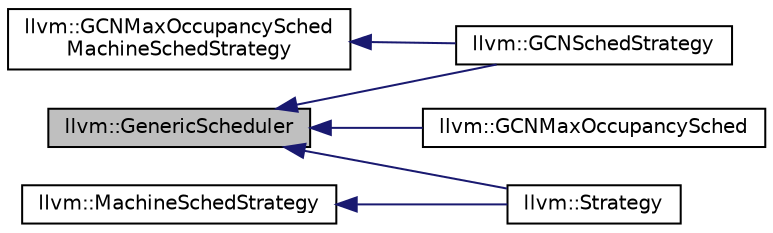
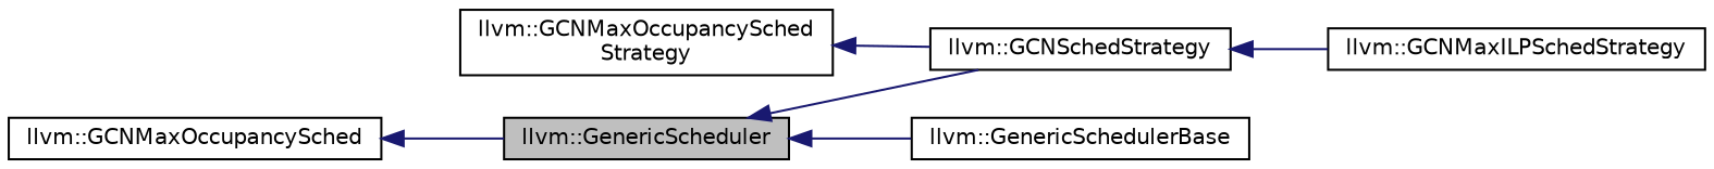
  digraph {
    rankdir=LR
    node [color=black fontname=Helvetica fontsize=10 shape=record]
    edge [color=midnightblue dir=back fontname=Helvetica fontsize=10 labelfontname=Helvetica labelfontsize=10 style=solid]
    n1 [fillcolor=grey75 fontcolor=black height=0.2 label="llvm::GenericScheduler" style=filled width=0.4]
    n2 [height=0.2 label="llvm::GCNSchedStrategy" width=0.4]
    n3 [height=0.2 label="llvm::GCNMaxOccupancySched" width=0.4]
-   n4 [height=0.2 label="llvm::Strategy" width=0.4]
-   n6 [height=0.2 label="llvm::MachineSchedStrategy" width=0.4]
-   n7 [height=0.2 label="llvm::GCNMaxOccupancySched\lMachineSchedStrategy" width=0.4]
+   n4 [height=0.2 label="llvm::GenericSchedulerBase" width=0.4]
+   n5 [height=0.2 label="llvm::GCNMaxILPSchedStrategy" width=0.4]
+   n7 [height=0.2 label="llvm::GCNMaxOccupancySched\lStrategy" width=0.4]
    n1 -> n2
-   n1 -> n3
+   n3 -> n1
    n1 -> n4
-   n6 -> n4
+   n2 -> n5
    n7 -> n2
  }
